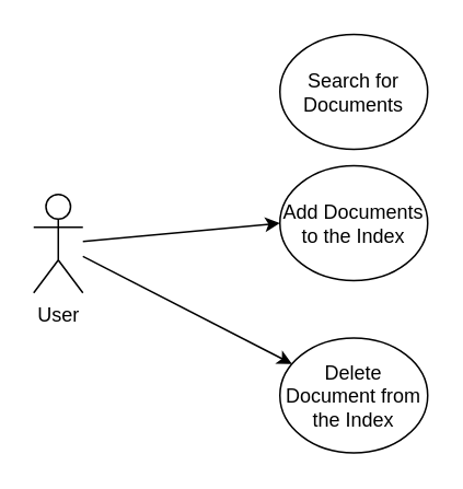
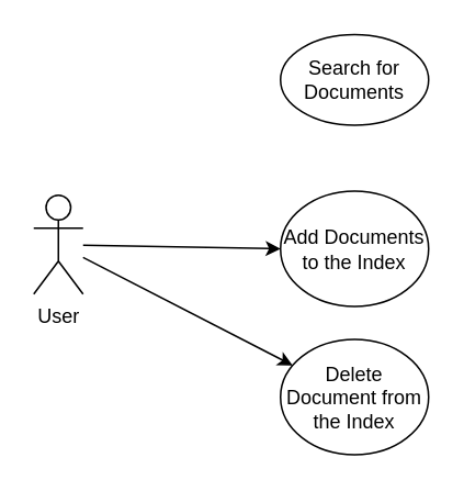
  <mxCell id="0" />
  <mxCell id="1" parent="0" />
  <mxCell id="2" value="&lt;div&gt;User&lt;/div&gt;&lt;div&gt;&lt;br&gt;&lt;/div&gt;" style="shape=umlActor;verticalLabelPosition=bottom;verticalAlign=top;html=1;outlineConnect=0;" parent="1" vertex="1"><mxGeometry x="20" y="118" width="30" height="60" as="geometry" /></mxCell>
- <mxCell id="3" value="Search for Documents" style="ellipse;whiteSpace=wrap;html=1;" parent="1" vertex="1"><mxGeometry x="170" y="20.5" width="90" height="70" as="geometry" /></mxCell>
- <mxCell id="4" value="&lt;div&gt;Add Documents to the Index&lt;/div&gt;" style="ellipse;whiteSpace=wrap;html=1;" parent="1" vertex="1"><mxGeometry x="170" y="100.5" width="90" height="70" as="geometry" /></mxCell>
+ <mxCell id="3" value="Search for Documents" style="ellipse;whiteSpace=wrap;html=1;" parent="1" vertex="1"><mxGeometry x="170" y="20.5" width="90" height="55" as="geometry" /></mxCell>
+ <mxCell id="4" value="&lt;div&gt;Add Documents to the Index&lt;/div&gt;" style="ellipse;whiteSpace=wrap;html=1;" parent="1" vertex="1"><mxGeometry x="170" y="115.5" width="90" height="70" as="geometry" /></mxCell>
  <mxCell id="5" value="&lt;div&gt;Delete Document from the Index&lt;/div&gt;" style="ellipse;whiteSpace=wrap;html=1;" parent="1" vertex="1"><mxGeometry x="170" y="205.5" width="90" height="70" as="geometry" /></mxCell>
  <mxCell id="6" value="" style="endArrow=classic;html=1;rounded=0;entryX=0;entryY=0.5;entryDx=0;entryDy=0;" parent="1" source="2" target="4" edge="1"><mxGeometry width="50" height="50" relative="1" as="geometry"><mxPoint x="140" y="158" as="sourcePoint" /><mxPoint x="190" y="108" as="targetPoint" /></mxGeometry></mxCell>
  <mxCell id="7" value="" style="endArrow=classic;html=1;rounded=0;" parent="1" source="2" target="5" edge="1"><mxGeometry width="50" height="50" relative="1" as="geometry"><mxPoint x="140" y="158" as="sourcePoint" /><mxPoint x="190" y="108" as="targetPoint" /></mxGeometry></mxCell>
